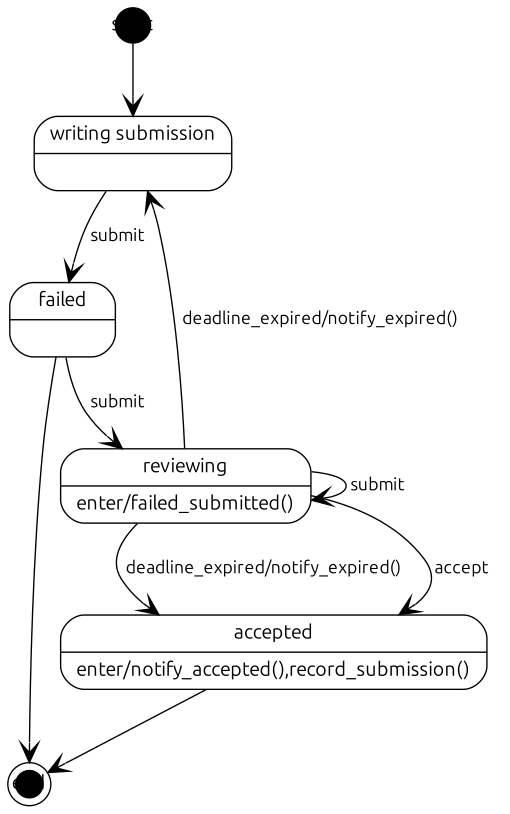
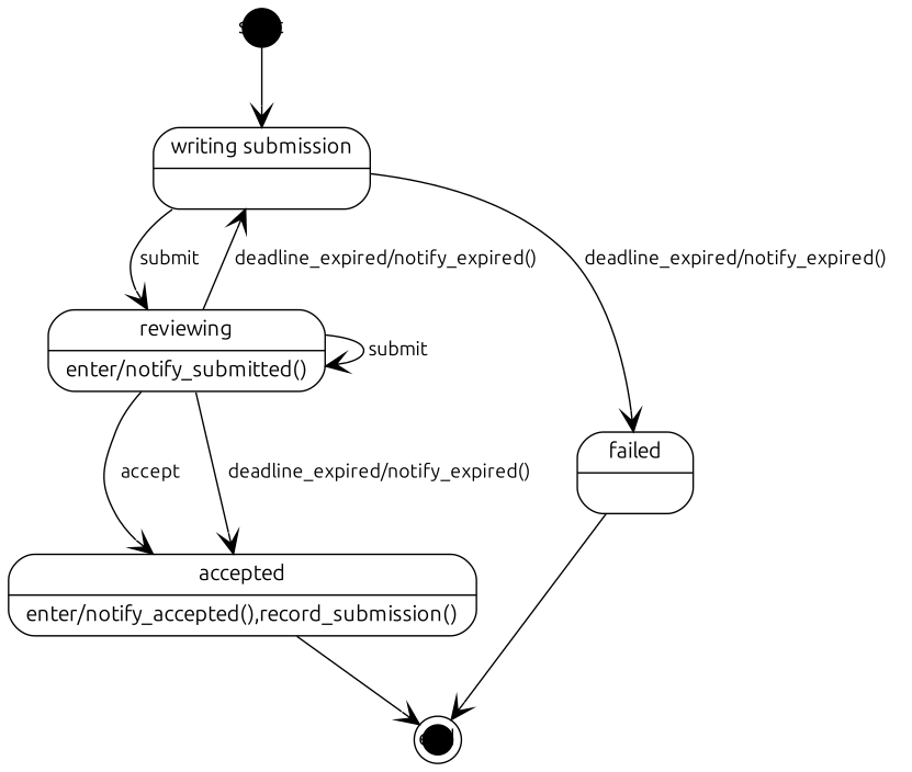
  digraph {
    fontname=Ubuntu
    rankdir=TB
    node [fontname=Ubuntu fontsize=10 penwidth=0.7 shape=Mrecord]
    edge [arrowhead=vee dir=forward fontname=Ubuntu fontsize=9 penwidth=0.7]
    start [color=black fillcolor=black fixedsize=true height=0.25 shape=circle style=filled width=0.25]
    n2 [label="{writing submission|}"]
-   n3 [label="{reviewing|enter/failed_submitted()}"]
+   n3 [label="{reviewing|enter/notify_submitted()}"]
    n4 [label="{failed|}"]
    n5 [label="{accepted|enter/notify_accepted(),record_submission()}"]
    end [color=black fillcolor=black fixedsize=true height=0.2 shape=doublecircle style=filled width=0.2]
    start -> n2
-   n4 -> n3 [label=" submit   "]
-   n2 -> n4 [label=" submit   "]
+   n2 -> n3 [label=" submit   "]
+   n2 -> n4 [label=" deadline_expired/notify_expired()   "]
    n3 -> n2 [label=" deadline_expired/notify_expired()   "]
    n3 -> n3 [label=" submit   "]
    n3 -> n5 [label=" accept   "]
    n3 -> n5 [label=" deadline_expired/notify_expired()   "]
    n4 -> end
    n5 -> end
  }
